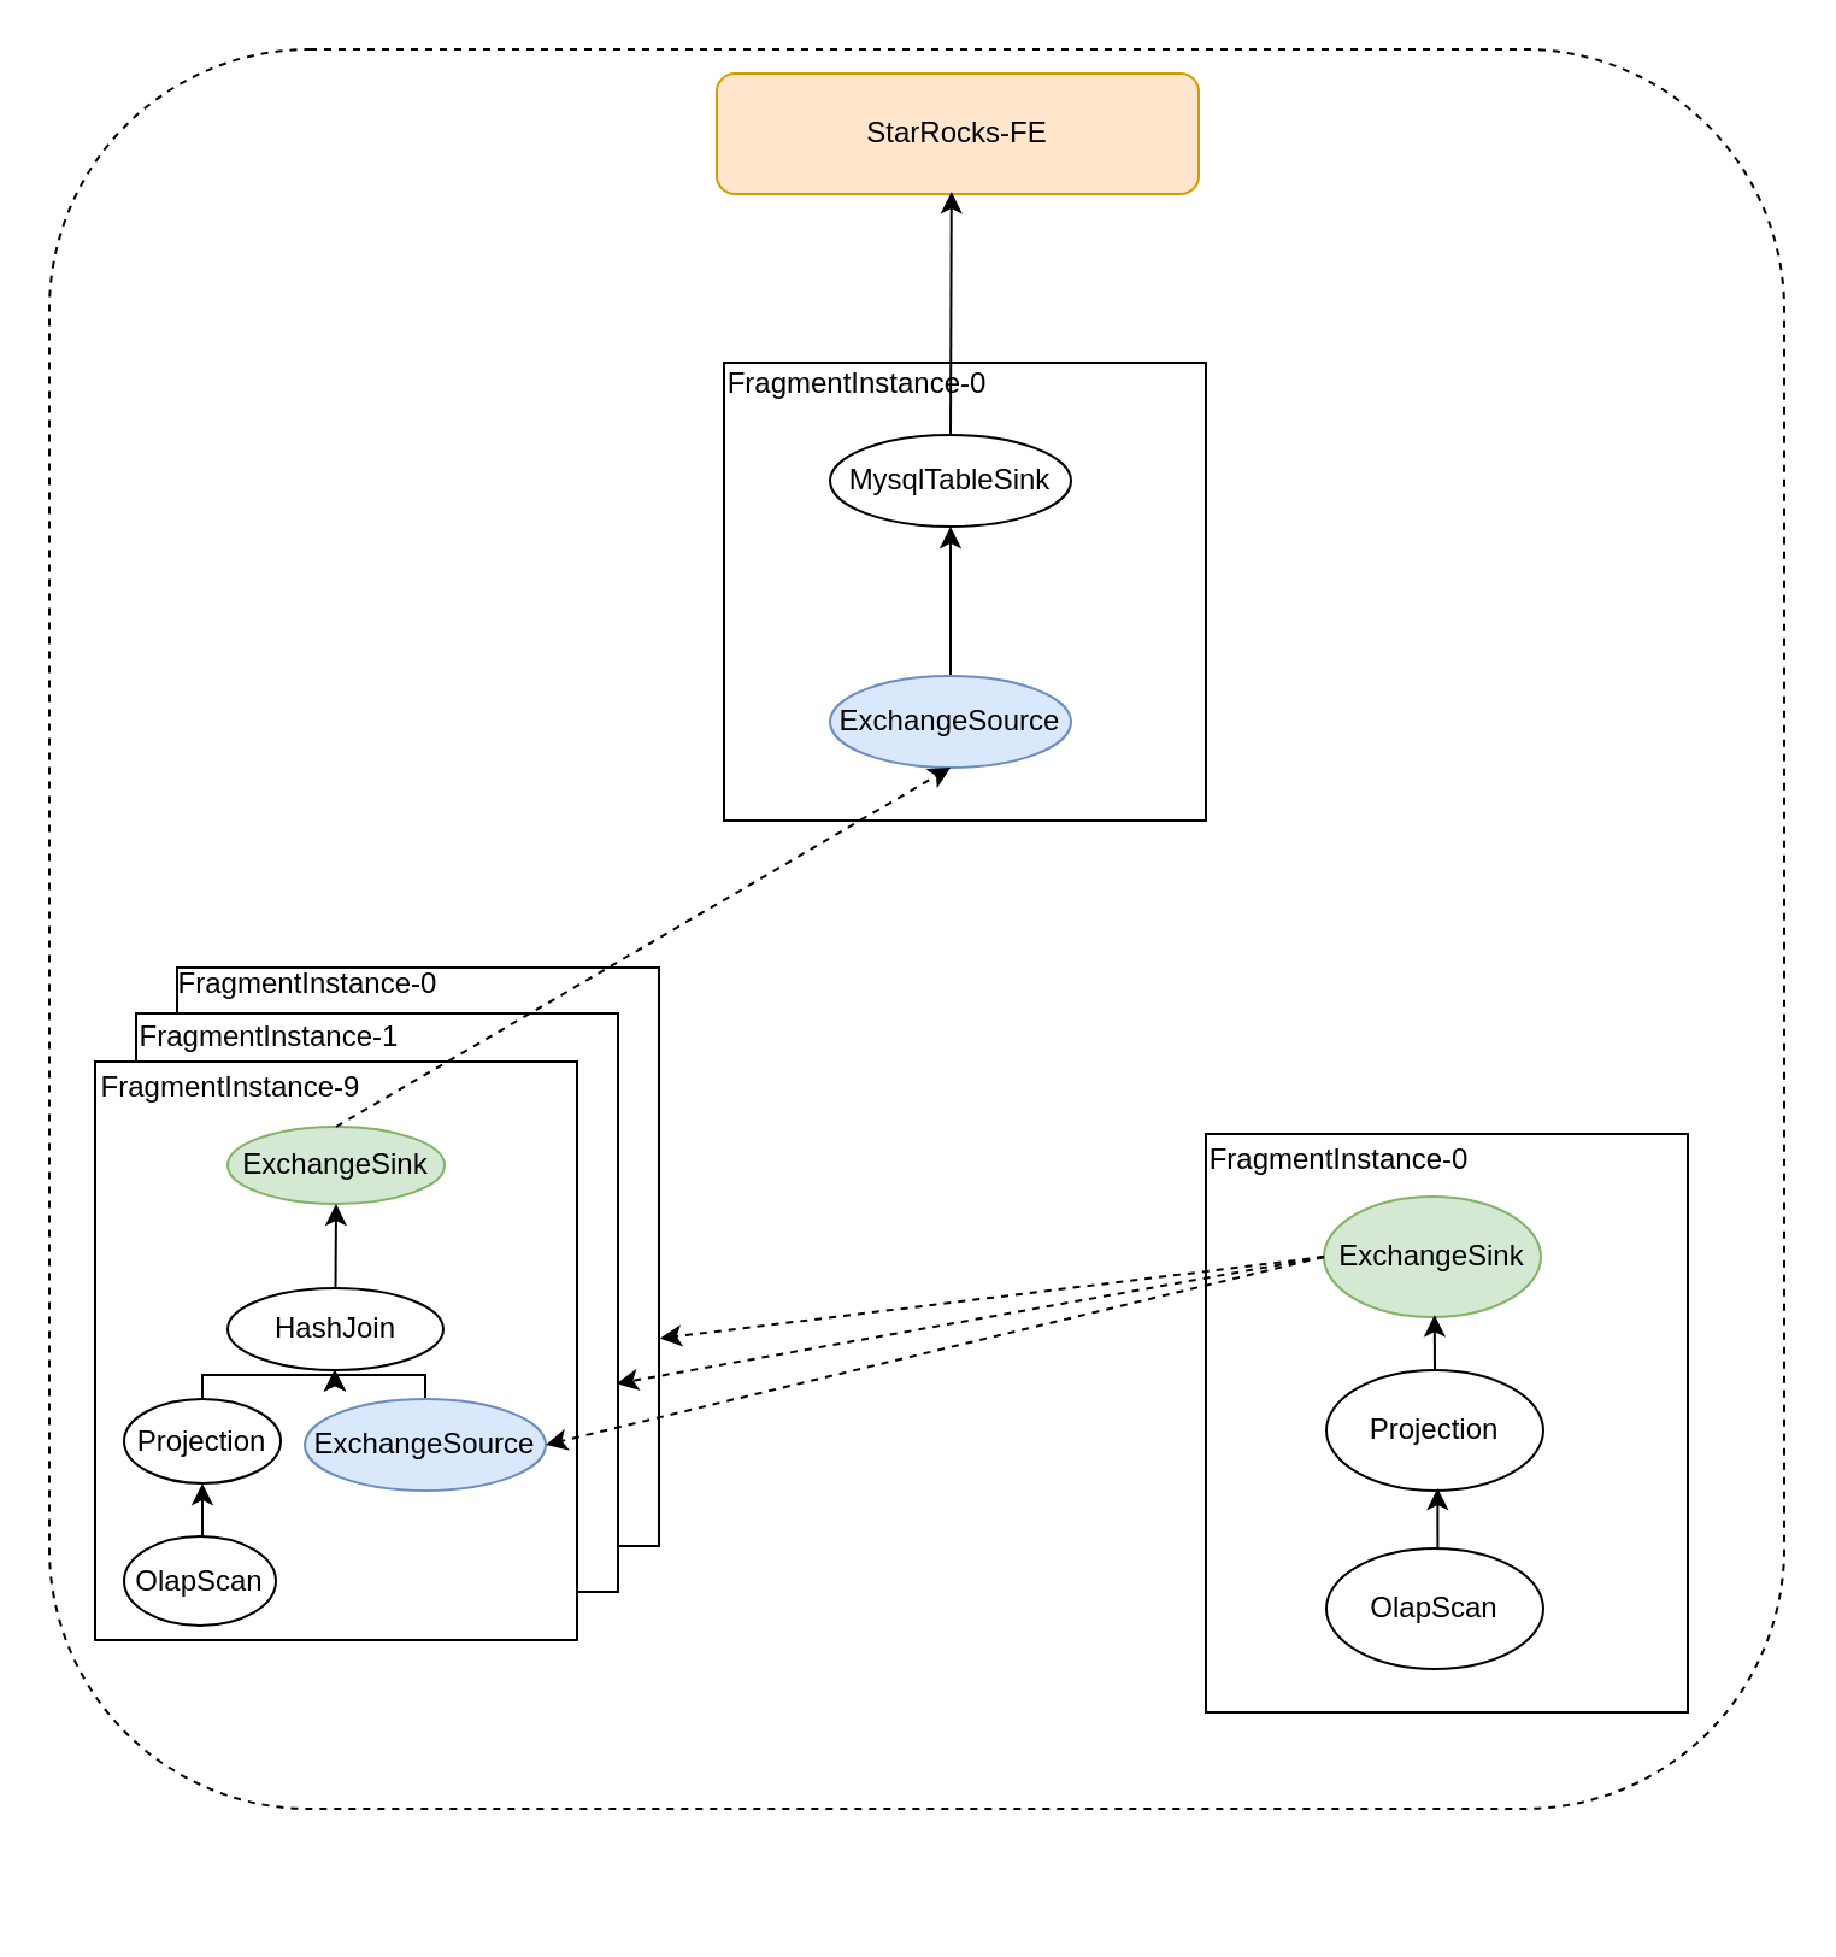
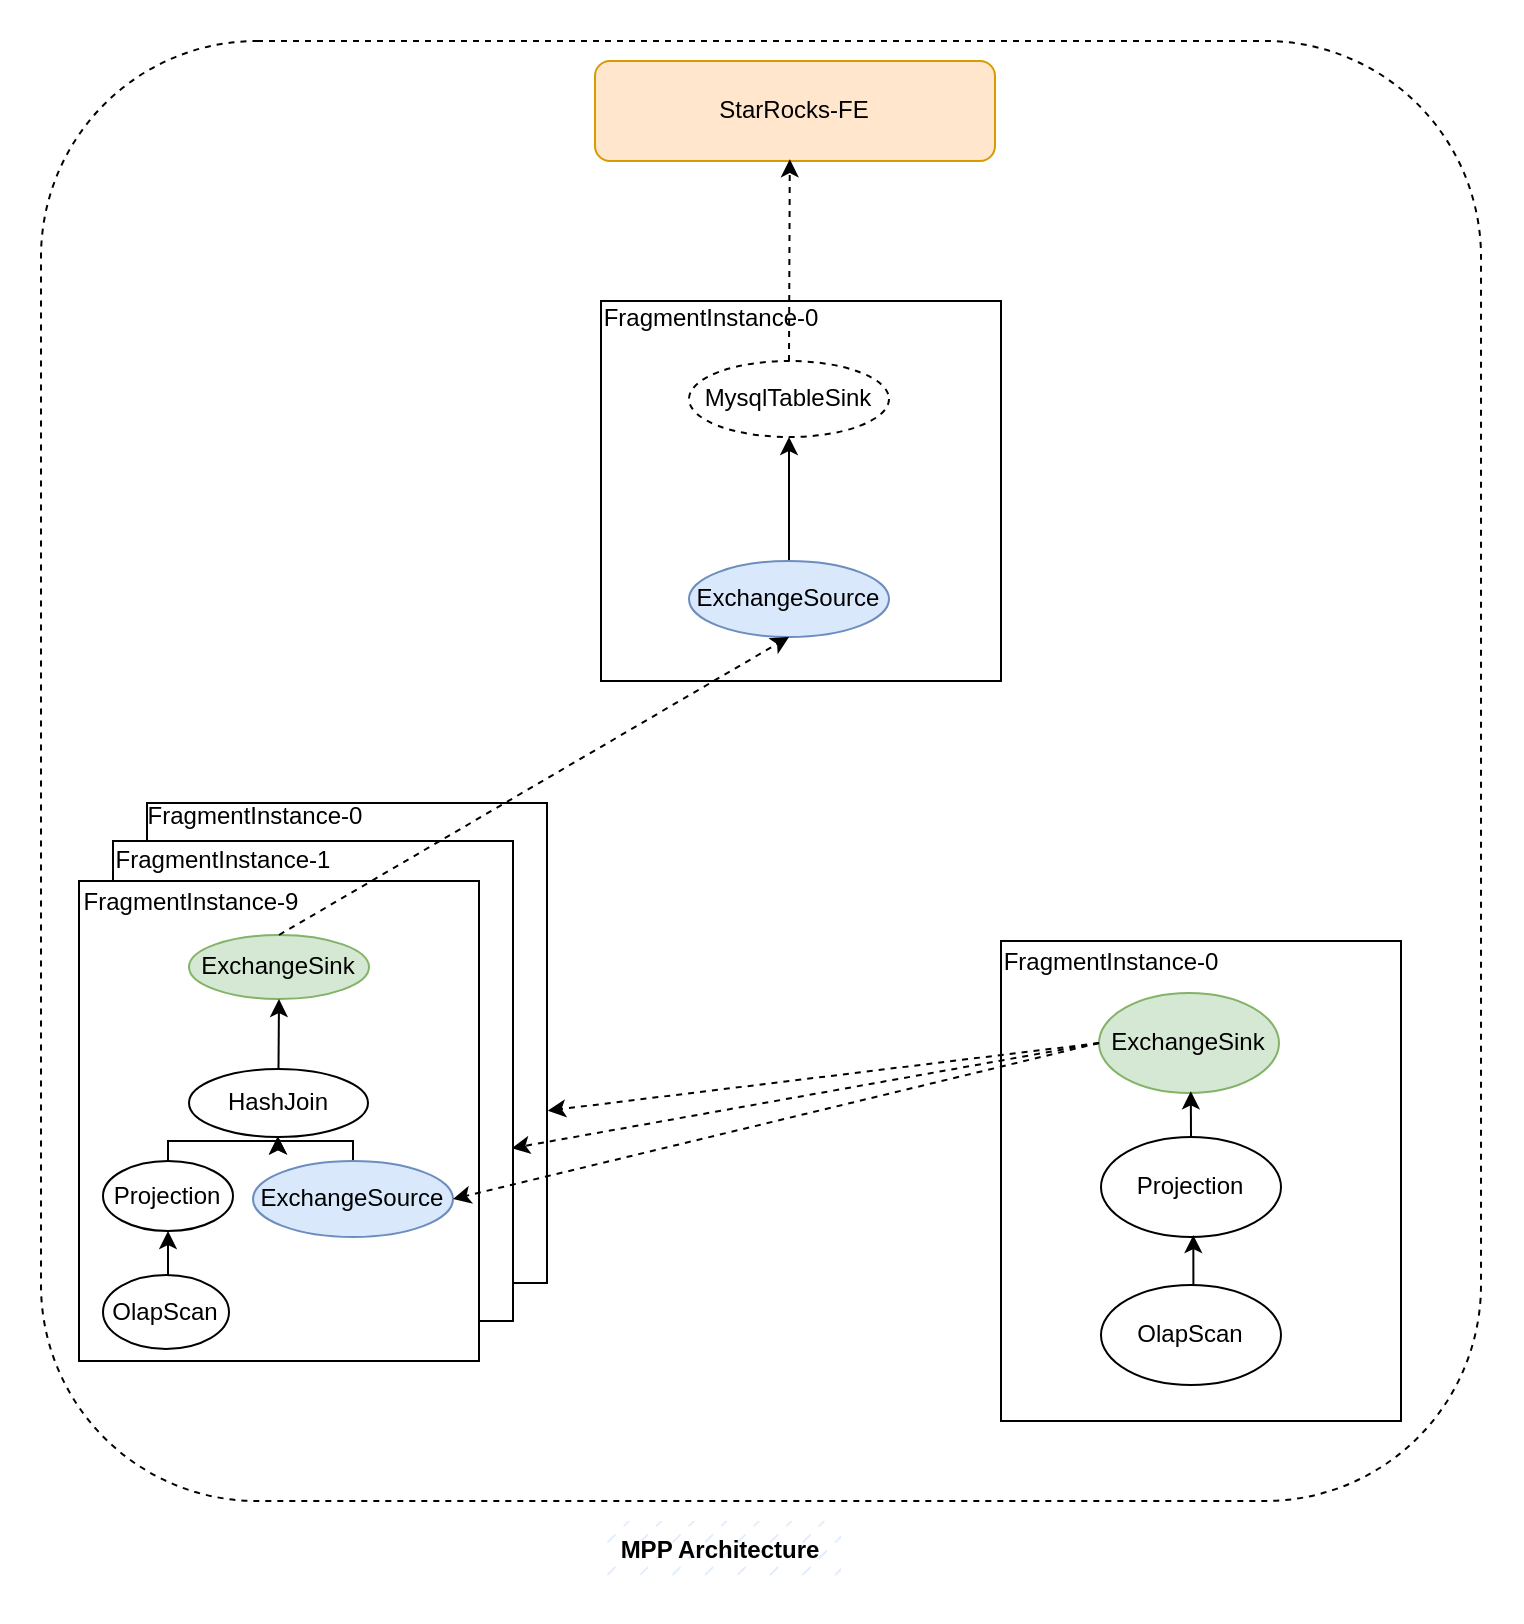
  <mxCell id="0" />
  <mxCell id="1" parent="0" />
  <mxCell id="2" value="" style="rounded=0;whiteSpace=wrap;html=1;" parent="1" vertex="1"><mxGeometry x="500" y="470" width="200" height="240" as="geometry" /></mxCell>
  <mxCell id="3" value="FragmentInstance-0" style="text;html=1;align=center;verticalAlign=middle;resizable=0;points=[];autosize=1;strokeColor=none;fillColor=none;" parent="1" vertex="1"><mxGeometry x="490" y="466" width="130" height="30" as="geometry" /></mxCell>
  <mxCell id="4" value="StarRocks-FE" style="whiteSpace=wrap;html=1;fillColor=#ffe6cc;strokeColor=#d79b00;rounded=1;" parent="1" vertex="1"><mxGeometry x="297" y="30" width="200" height="50" as="geometry" /></mxCell>
  <mxCell id="5" value="ExchangeSink" style="ellipse;whiteSpace=wrap;html=1;fillColor=#d5e8d4;strokeColor=#82b366;" parent="1" vertex="1"><mxGeometry x="549" y="496" width="90" height="50" as="geometry" /></mxCell>
  <mxCell id="6" style="edgeStyle=orthogonalEdgeStyle;rounded=0;orthogonalLoop=1;jettySize=auto;html=1;exitX=0.5;exitY=0;exitDx=0;exitDy=0;entryX=0.51;entryY=0.983;entryDx=0;entryDy=0;entryPerimeter=0;" parent="1" source="7" target="5" edge="1"><mxGeometry relative="1" as="geometry" /></mxCell>
  <mxCell id="7" value="Projection" style="ellipse;whiteSpace=wrap;html=1;" parent="1" vertex="1"><mxGeometry x="550" y="568" width="90" height="50" as="geometry" /></mxCell>
  <mxCell id="8" style="edgeStyle=orthogonalEdgeStyle;rounded=0;orthogonalLoop=1;jettySize=auto;html=1;exitX=0.5;exitY=0;exitDx=0;exitDy=0;entryX=0.513;entryY=0.981;entryDx=0;entryDy=0;entryPerimeter=0;" parent="1" source="9" target="7" edge="1"><mxGeometry relative="1" as="geometry" /></mxCell>
  <mxCell id="9" value="OlapScan" style="ellipse;whiteSpace=wrap;html=1;" parent="1" vertex="1"><mxGeometry x="550" y="642" width="90" height="50" as="geometry" /></mxCell>
  <mxCell id="10" value="" style="rounded=0;whiteSpace=wrap;html=1;" parent="1" vertex="1"><mxGeometry x="73" y="401" width="200" height="240" as="geometry" /></mxCell>
  <mxCell id="11" value="" style="rounded=0;whiteSpace=wrap;html=1;" parent="1" vertex="1"><mxGeometry x="56" y="420" width="200" height="240" as="geometry" /></mxCell>
  <mxCell id="12" value="FragmentInstance-0" style="text;html=1;strokeColor=none;fillColor=none;align=center;verticalAlign=middle;whiteSpace=wrap;rounded=0;" parent="1" vertex="1"><mxGeometry x="69" y="388" width="117" height="40" as="geometry" /></mxCell>
  <mxCell id="13" value="FragmentInstance-1" style="text;html=1;strokeColor=none;fillColor=none;align=center;verticalAlign=middle;whiteSpace=wrap;rounded=0;" parent="1" vertex="1"><mxGeometry x="53" y="415" width="117" height="30" as="geometry" /></mxCell>
  <mxCell id="14" value="" style="rounded=0;whiteSpace=wrap;html=1;" parent="1" vertex="1"><mxGeometry x="39" y="440" width="200" height="240" as="geometry" /></mxCell>
  <mxCell id="15" value="ExchangeSink" style="ellipse;whiteSpace=wrap;html=1;fillColor=#d5e8d4;strokeColor=#82b366;" parent="1" vertex="1"><mxGeometry x="94" y="467" width="90" height="32" as="geometry" /></mxCell>
  <mxCell id="16" style="edgeStyle=orthogonalEdgeStyle;rounded=0;orthogonalLoop=1;jettySize=auto;html=1;exitX=0.5;exitY=0;exitDx=0;exitDy=0;entryX=0.5;entryY=1;entryDx=0;entryDy=0;" parent="1" source="17" target="15" edge="1"><mxGeometry relative="1" as="geometry" /></mxCell>
  <mxCell id="17" value="HashJoin" style="ellipse;whiteSpace=wrap;html=1;" parent="1" vertex="1"><mxGeometry x="94" y="534" width="89.5" height="34" as="geometry" /></mxCell>
  <mxCell id="18" style="edgeStyle=orthogonalEdgeStyle;rounded=0;orthogonalLoop=1;jettySize=auto;html=1;exitX=0.5;exitY=0;exitDx=0;exitDy=0;entryX=0.497;entryY=0.992;entryDx=0;entryDy=0;entryPerimeter=0;" parent="1" source="19" target="17" edge="1"><mxGeometry relative="1" as="geometry"><Array as="points"><mxPoint x="83" y="570" /><mxPoint x="139" y="570" /></Array></mxGeometry></mxCell>
  <mxCell id="19" value="Projection" style="ellipse;whiteSpace=wrap;html=1;" parent="1" vertex="1"><mxGeometry x="51" y="580" width="65" height="35" as="geometry" /></mxCell>
  <mxCell id="20" style="edgeStyle=orthogonalEdgeStyle;rounded=0;orthogonalLoop=1;jettySize=auto;html=1;exitX=0.5;exitY=0;exitDx=0;exitDy=0;entryX=0.5;entryY=1;entryDx=0;entryDy=0;" parent="1" source="21" target="19" edge="1"><mxGeometry relative="1" as="geometry" /></mxCell>
  <mxCell id="21" value="OlapScan" style="ellipse;whiteSpace=wrap;html=1;" parent="1" vertex="1"><mxGeometry x="51" y="637" width="63" height="37" as="geometry" /></mxCell>
  <mxCell id="22" style="edgeStyle=orthogonalEdgeStyle;rounded=0;orthogonalLoop=1;jettySize=auto;html=1;exitX=0.5;exitY=0;exitDx=0;exitDy=0;entryX=0.496;entryY=0.99;entryDx=0;entryDy=0;entryPerimeter=0;" parent="1" source="23" target="17" edge="1"><mxGeometry relative="1" as="geometry"><Array as="points"><mxPoint x="176" y="570" /><mxPoint x="138" y="570" /></Array></mxGeometry></mxCell>
  <mxCell id="23" value="ExchangeSource" style="ellipse;whiteSpace=wrap;html=1;fillColor=#dae8fc;strokeColor=#6c8ebf;" parent="1" vertex="1"><mxGeometry x="126" y="580" width="100" height="38" as="geometry" /></mxCell>
  <mxCell id="24" value="" style="endArrow=classic;html=1;rounded=0;entryX=1;entryY=0.5;entryDx=0;entryDy=0;exitX=0;exitY=0.5;exitDx=0;exitDy=0;dashed=1;" parent="1" source="5" target="23" edge="1"><mxGeometry width="50" height="50" relative="1" as="geometry"><mxPoint x="370" y="480" as="sourcePoint" /><mxPoint x="420" y="430" as="targetPoint" /></mxGeometry></mxCell>
  <mxCell id="25" value="" style="endArrow=classic;html=1;rounded=0;entryX=0.997;entryY=0.64;entryDx=0;entryDy=0;exitX=0;exitY=0.5;exitDx=0;exitDy=0;dashed=1;entryPerimeter=0;" parent="1" source="5" target="11" edge="1"><mxGeometry width="50" height="50" relative="1" as="geometry"><mxPoint x="573" y="501.5" as="sourcePoint" /><mxPoint x="250" y="578.5" as="targetPoint" /></mxGeometry></mxCell>
  <mxCell id="26" value="" style="endArrow=classic;html=1;rounded=0;entryX=1.002;entryY=0.641;entryDx=0;entryDy=0;exitX=0;exitY=0.5;exitDx=0;exitDy=0;dashed=1;entryPerimeter=0;" parent="1" source="5" target="10" edge="1"><mxGeometry width="50" height="50" relative="1" as="geometry"><mxPoint x="559" y="531" as="sourcePoint" /><mxPoint x="265" y="589" as="targetPoint" /></mxGeometry></mxCell>
  <mxCell id="27" value="FragmentInstance-9" style="text;html=1;strokeColor=none;fillColor=none;align=center;verticalAlign=middle;whiteSpace=wrap;rounded=0;" parent="1" vertex="1"><mxGeometry x="37" y="436" width="117" height="30" as="geometry" /></mxCell>
  <mxCell id="28" value="" style="rounded=0;whiteSpace=wrap;html=1;" parent="1" vertex="1"><mxGeometry x="300" y="150" width="200" height="190" as="geometry" /></mxCell>
  <mxCell id="29" style="edgeStyle=orthogonalEdgeStyle;rounded=0;orthogonalLoop=1;jettySize=auto;html=1;exitX=0.5;exitY=0;exitDx=0;exitDy=0;entryX=0.5;entryY=1;entryDx=0;entryDy=0;" parent="1" source="30" target="31" edge="1"><mxGeometry relative="1" as="geometry" /></mxCell>
  <mxCell id="30" value="ExchangeSource" style="ellipse;whiteSpace=wrap;html=1;fillColor=#dae8fc;strokeColor=#6c8ebf;" parent="1" vertex="1"><mxGeometry x="344" y="280" width="100" height="38" as="geometry" /></mxCell>
- <mxCell id="31" value="MysqlTableSink" style="ellipse;whiteSpace=wrap;html=1;" parent="1" vertex="1"><mxGeometry x="344" y="180" width="100" height="38" as="geometry" /></mxCell>
+ <mxCell id="31" value="MysqlTableSink" style="ellipse;whiteSpace=wrap;html=1;dashed=1;" parent="1" vertex="1"><mxGeometry x="344" y="180" width="100" height="38" as="geometry" /></mxCell>
  <mxCell id="32" value="FragmentInstance-0" style="text;html=1;align=center;verticalAlign=middle;resizable=0;points=[];autosize=1;strokeColor=none;fillColor=none;" parent="1" vertex="1"><mxGeometry x="290" y="144" width="130" height="30" as="geometry" /></mxCell>
  <mxCell id="33" value="" style="endArrow=classic;html=1;rounded=0;entryX=0.5;entryY=1;entryDx=0;entryDy=0;exitX=0.5;exitY=0;exitDx=0;exitDy=0;dashed=1;" parent="1" source="15" target="30" edge="1"><mxGeometry width="50" height="50" relative="1" as="geometry"><mxPoint x="559" y="531" as="sourcePoint" /><mxPoint x="283" y="565" as="targetPoint" /></mxGeometry></mxCell>
- <mxCell id="34" value="" style="endArrow=classic;html=1;rounded=0;entryX=0.487;entryY=0.982;entryDx=0;entryDy=0;exitX=0.5;exitY=0;exitDx=0;exitDy=0;dashed=0;entryPerimeter=0;" parent="1" source="31" target="4" edge="1"><mxGeometry width="50" height="50" relative="1" as="geometry"><mxPoint x="149" y="477" as="sourcePoint" /><mxPoint x="404" y="328" as="targetPoint" /></mxGeometry></mxCell>
+ <mxCell id="34" value="" style="endArrow=classic;html=1;rounded=0;entryX=0.487;entryY=0.982;entryDx=0;entryDy=0;exitX=0.5;exitY=0;exitDx=0;exitDy=0;dashed=1;entryPerimeter=0;" parent="1" source="31" target="4" edge="1"><mxGeometry width="50" height="50" relative="1" as="geometry"><mxPoint x="149" y="477" as="sourcePoint" /><mxPoint x="404" y="328" as="targetPoint" /></mxGeometry></mxCell>
  <mxCell id="35" value="" style="rounded=1;whiteSpace=wrap;html=1;fillColor=none;dashed=1;" vertex="1" parent="1"><mxGeometry x="20" y="20" width="720" height="730" as="geometry" /></mxCell>
+ <mxCell id="36" value="&lt;b&gt;MPP Architecture&lt;/b&gt;" style="text;html=1;strokeColor=none;fillColor=#dae8fc;align=center;verticalAlign=middle;whiteSpace=wrap;rounded=0;fillStyle=dashed;" vertex="1" parent="1"><mxGeometry x="300" y="760" width="120" height="30" as="geometry" /></mxCell>
